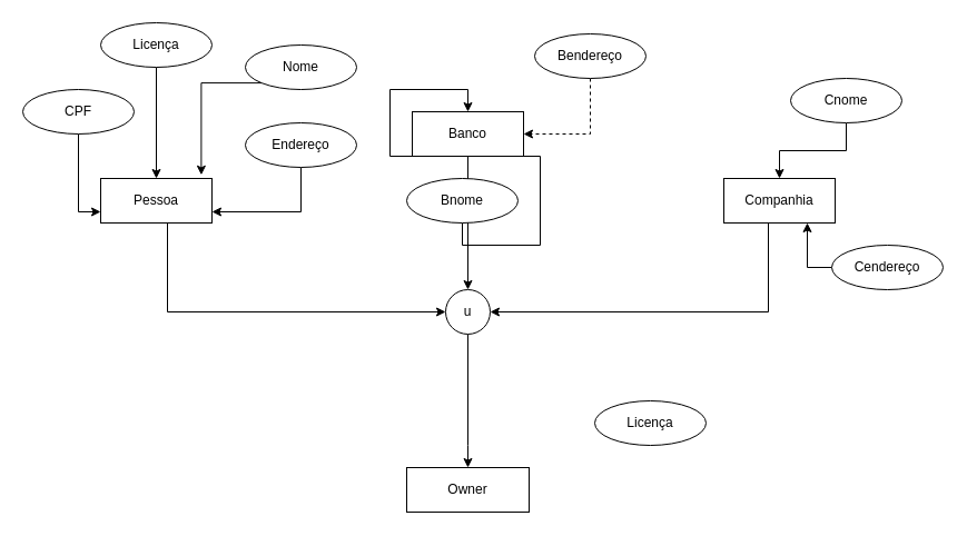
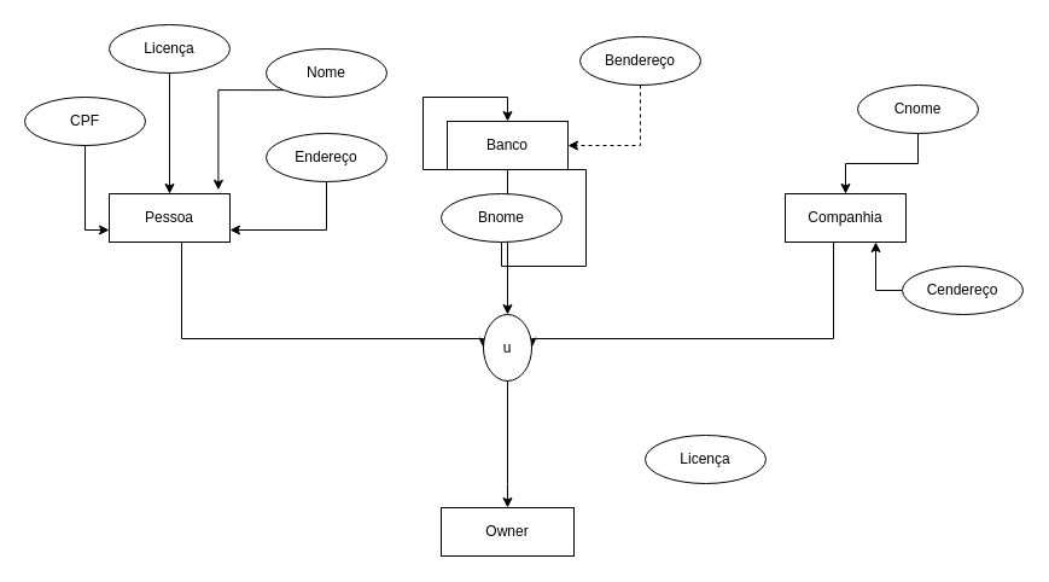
  <mxCell id="0" />
  <mxCell id="1" parent="0" />
  <mxCell id="2" style="edgeStyle=orthogonalEdgeStyle;rounded=0;orthogonalLoop=1;jettySize=auto;html=1;exitX=0;exitY=0.5;exitDx=0;exitDy=0;entryX=1;entryY=0.5;entryDx=0;entryDy=0;" edge="1" parent="1" source="3" target="9"><mxGeometry relative="1" as="geometry"><Array as="points"><mxPoint x="690" y="180" /><mxPoint x="690" y="280" /></Array></mxGeometry></mxCell>
  <mxCell id="3" value="&lt;font style=&quot;vertical-align: inherit;&quot;&gt;&lt;font style=&quot;vertical-align: inherit;&quot;&gt;Companhia&lt;/font&gt;&lt;/font&gt;" style="whiteSpace=wrap;html=1;align=center;" vertex="1" parent="1"><mxGeometry x="650" y="160" width="100" height="40" as="geometry" /></mxCell>
  <mxCell id="4" style="edgeStyle=orthogonalEdgeStyle;rounded=0;orthogonalLoop=1;jettySize=auto;html=1;exitX=1;exitY=0.5;exitDx=0;exitDy=0;entryX=0;entryY=0.5;entryDx=0;entryDy=0;" edge="1" parent="1" source="5" target="9"><mxGeometry relative="1" as="geometry"><Array as="points"><mxPoint x="150" y="180" /><mxPoint x="150" y="280" /></Array></mxGeometry></mxCell>
  <mxCell id="5" value="&lt;font style=&quot;vertical-align: inherit;&quot;&gt;&lt;font style=&quot;vertical-align: inherit;&quot;&gt;Pessoa&lt;/font&gt;&lt;/font&gt;" style="whiteSpace=wrap;html=1;align=center;" vertex="1" parent="1"><mxGeometry x="90" y="160" width="100" height="40" as="geometry" /></mxCell>
  <mxCell id="6" style="edgeStyle=orthogonalEdgeStyle;rounded=0;orthogonalLoop=1;jettySize=auto;html=1;exitX=0.5;exitY=1;exitDx=0;exitDy=0;entryX=0.5;entryY=0;entryDx=0;entryDy=0;" edge="1" parent="1" source="7" target="9"><mxGeometry relative="1" as="geometry"><Array as="points"><mxPoint x="420" y="180" /><mxPoint x="420" y="180" /></Array></mxGeometry></mxCell>
  <mxCell id="7" value="&lt;font style=&quot;vertical-align: inherit;&quot;&gt;&lt;font style=&quot;vertical-align: inherit;&quot;&gt;Banco&lt;/font&gt;&lt;/font&gt;" style="whiteSpace=wrap;html=1;align=center;" vertex="1" parent="1"><mxGeometry x="370" y="100" width="100" height="40" as="geometry" /></mxCell>
  <mxCell id="8" style="edgeStyle=orthogonalEdgeStyle;rounded=0;orthogonalLoop=1;jettySize=auto;html=1;exitX=0.5;exitY=1;exitDx=0;exitDy=0;entryX=0.5;entryY=0;entryDx=0;entryDy=0;" edge="1" parent="1" source="9" target="10"><mxGeometry relative="1" as="geometry"><Array as="points"><mxPoint x="420" y="400" /></Array></mxGeometry></mxCell>
- <mxCell id="9" value="u" style="ellipse;whiteSpace=wrap;html=1;aspect=fixed;" vertex="1" parent="1"><mxGeometry x="400" y="260" width="40" height="40" as="geometry" /></mxCell>
+ <mxCell id="9" value="u" style="ellipse;whiteSpace=wrap;html=1;aspect=fixed;" vertex="1" parent="1"><mxGeometry x="400" y="260" width="40" height="55" as="geometry" /></mxCell>
  <mxCell id="10" value="&lt;font style=&quot;vertical-align: inherit;&quot;&gt;&lt;font style=&quot;vertical-align: inherit;&quot;&gt;Owner&lt;/font&gt;&lt;/font&gt;" style="rounded=0;whiteSpace=wrap;html=1;" vertex="1" parent="1"><mxGeometry x="365" y="420" width="110" height="40" as="geometry" /></mxCell>
  <mxCell id="11" style="edgeStyle=orthogonalEdgeStyle;rounded=0;orthogonalLoop=1;jettySize=auto;html=1;exitX=0.5;exitY=1;exitDx=0;exitDy=0;entryX=0.5;entryY=0;entryDx=0;entryDy=0;" edge="1" parent="1" source="12" target="5"><mxGeometry relative="1" as="geometry" /></mxCell>
  <mxCell id="12" value="&lt;font style=&quot;vertical-align: inherit;&quot;&gt;&lt;font style=&quot;vertical-align: inherit;&quot;&gt;Licença&lt;/font&gt;&lt;/font&gt;" style="ellipse;whiteSpace=wrap;html=1;align=center;" vertex="1" parent="1"><mxGeometry x="90" y="20" width="100" height="40" as="geometry" /></mxCell>
  <mxCell id="13" style="edgeStyle=orthogonalEdgeStyle;rounded=0;orthogonalLoop=1;jettySize=auto;html=1;exitX=0.5;exitY=1;exitDx=0;exitDy=0;entryX=0;entryY=0.75;entryDx=0;entryDy=0;" edge="1" parent="1" source="14" target="5"><mxGeometry relative="1" as="geometry" /></mxCell>
  <mxCell id="14" value="&lt;font style=&quot;vertical-align: inherit;&quot;&gt;&lt;font style=&quot;vertical-align: inherit;&quot;&gt;CPF&lt;/font&gt;&lt;/font&gt;" style="ellipse;whiteSpace=wrap;html=1;align=center;" vertex="1" parent="1"><mxGeometry y="80" width="100" height="40" as="geometry" x="20" /></mxCell>
  <mxCell id="15" value="&lt;font style=&quot;vertical-align: inherit;&quot;&gt;&lt;font style=&quot;vertical-align: inherit;&quot;&gt;&lt;font style=&quot;vertical-align: inherit;&quot;&gt;&lt;font style=&quot;vertical-align: inherit;&quot;&gt;Nome&lt;/font&gt;&lt;/font&gt;&lt;/font&gt;&lt;/font&gt;" style="ellipse;whiteSpace=wrap;html=1;align=center;" vertex="1" parent="1"><mxGeometry x="220" y="40" width="100" height="40" as="geometry" /></mxCell>
  <mxCell id="16" style="edgeStyle=orthogonalEdgeStyle;rounded=0;orthogonalLoop=1;jettySize=auto;html=1;exitX=0.5;exitY=1;exitDx=0;exitDy=0;entryX=1;entryY=0.75;entryDx=0;entryDy=0;" edge="1" parent="1" source="17" target="5"><mxGeometry relative="1" as="geometry" /></mxCell>
  <mxCell id="17" value="&lt;font style=&quot;vertical-align: inherit;&quot;&gt;&lt;font style=&quot;vertical-align: inherit;&quot;&gt;&lt;font style=&quot;vertical-align: inherit;&quot;&gt;&lt;font style=&quot;vertical-align: inherit;&quot;&gt;Endereço&lt;/font&gt;&lt;/font&gt;&lt;/font&gt;&lt;/font&gt;" style="ellipse;whiteSpace=wrap;html=1;align=center;" vertex="1" parent="1"><mxGeometry x="220" y="110" width="100" height="40" as="geometry" /></mxCell>
  <mxCell id="18" style="edgeStyle=orthogonalEdgeStyle;rounded=0;orthogonalLoop=1;jettySize=auto;html=1;exitX=0;exitY=1;exitDx=0;exitDy=0;entryX=0.904;entryY=-0.08;entryDx=0;entryDy=0;entryPerimeter=0;" edge="1" parent="1" source="15" target="5"><mxGeometry relative="1" as="geometry" /></mxCell>
  <mxCell id="19" value="&lt;font style=&quot;vertical-align: inherit;&quot;&gt;&lt;font style=&quot;vertical-align: inherit;&quot;&gt;Licença&lt;/font&gt;&lt;/font&gt;" style="ellipse;whiteSpace=wrap;html=1;align=center;" vertex="1" parent="1"><mxGeometry x="534" y="360" width="100" height="40" as="geometry" /></mxCell>
  <mxCell id="20" style="edgeStyle=orthogonalEdgeStyle;rounded=0;orthogonalLoop=1;jettySize=auto;html=1;exitX=0;exitY=0.5;exitDx=0;exitDy=0;entryX=0.75;entryY=1;entryDx=0;entryDy=0;" edge="1" parent="1" source="21" target="3"><mxGeometry relative="1" as="geometry" /></mxCell>
  <mxCell id="21" value="&lt;font style=&quot;vertical-align: inherit;&quot;&gt;&lt;font style=&quot;vertical-align: inherit;&quot;&gt;&lt;font style=&quot;vertical-align: inherit;&quot;&gt;&lt;font style=&quot;vertical-align: inherit;&quot;&gt;&lt;font style=&quot;vertical-align: inherit;&quot;&gt;&lt;font style=&quot;vertical-align: inherit;&quot;&gt;Cendereço&lt;/font&gt;&lt;/font&gt;&lt;/font&gt;&lt;/font&gt;&lt;/font&gt;&lt;/font&gt;" style="ellipse;whiteSpace=wrap;html=1;align=center;" vertex="1" parent="1"><mxGeometry x="747" y="220" width="100" height="40" as="geometry" /></mxCell>
  <mxCell id="22" style="edgeStyle=orthogonalEdgeStyle;rounded=0;orthogonalLoop=1;jettySize=auto;html=1;exitX=0.5;exitY=1;exitDx=0;exitDy=0;entryX=0.5;entryY=0;entryDx=0;entryDy=0;" edge="1" parent="1" source="23" target="7"><mxGeometry relative="1" as="geometry" /></mxCell>
  <mxCell id="23" value="&lt;font style=&quot;vertical-align: inherit;&quot;&gt;&lt;font style=&quot;vertical-align: inherit;&quot;&gt;&lt;font style=&quot;vertical-align: inherit;&quot;&gt;&lt;font style=&quot;vertical-align: inherit;&quot;&gt;Bnome&lt;/font&gt;&lt;/font&gt;&lt;/font&gt;&lt;/font&gt;" style="ellipse;whiteSpace=wrap;html=1;align=center;" vertex="1" parent="1"><mxGeometry x="365" y="160" width="100" height="40" as="geometry" /></mxCell>
  <mxCell id="24" style="edgeStyle=orthogonalEdgeStyle;rounded=0;orthogonalLoop=1;jettySize=auto;html=1;exitX=0.5;exitY=1;exitDx=0;exitDy=0;entryX=0.5;entryY=0;entryDx=0;entryDy=0;" edge="1" parent="1" source="25" target="3"><mxGeometry relative="1" as="geometry" /></mxCell>
  <mxCell id="25" value="&lt;font style=&quot;vertical-align: inherit;&quot;&gt;&lt;font style=&quot;vertical-align: inherit;&quot;&gt;&lt;font style=&quot;vertical-align: inherit;&quot;&gt;&lt;font style=&quot;vertical-align: inherit;&quot;&gt;Cnome&lt;/font&gt;&lt;/font&gt;&lt;/font&gt;&lt;/font&gt;" style="ellipse;whiteSpace=wrap;html=1;align=center;" vertex="1" parent="1"><mxGeometry x="710" y="70" width="100" height="40" as="geometry" /></mxCell>
  <mxCell id="26" style="edgeStyle=orthogonalEdgeStyle;rounded=0;orthogonalLoop=1;jettySize=auto;html=1;exitX=0.5;exitY=1;exitDx=0;exitDy=0;entryX=1;entryY=0.5;entryDx=0;entryDy=0;dashed=1;" edge="1" parent="1" source="27" target="7"><mxGeometry relative="1" as="geometry" /></mxCell>
  <mxCell id="27" value="&lt;font style=&quot;vertical-align: inherit;&quot;&gt;&lt;font style=&quot;vertical-align: inherit;&quot;&gt;Bendereço&lt;/font&gt;&lt;/font&gt;" style="ellipse;whiteSpace=wrap;html=1;align=center;" vertex="1" parent="1"><mxGeometry x="480" y="30" width="100" height="40" as="geometry" /></mxCell>
